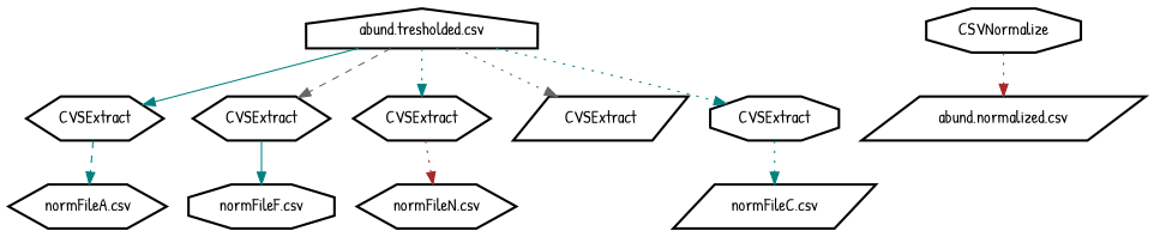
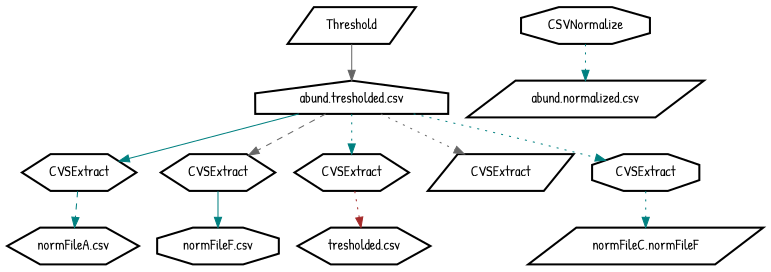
  digraph {
    fontname="Patrick Hand"
    node [fontname="Patrick Hand" shape=hexagon style=bold]
    edge [color=teal fontname="Patrick Hand" style=dotted]
    n1 [label=CVSExtract]
    "normFileA.csv"
    n3 [label=CVSExtract]
    "normFileF.csv" [shape=octagon]
    n5 [label=CVSExtract]
-   "normFileN.csv"
+   "normFileN.csv" [label="tresholded.csv"]
    n7 [label=CVSExtract shape=parallelogram]
    n8 [label=CVSExtract shape=octagon]
-   "normFileC.csv" [shape=parallelogram]
+   "normFileC.csv" [shape=parallelogram label="normFileC.normFileF"]
    CSVNormalize [shape=octagon]
    "abund.normalized.csv" [shape=parallelogram]
+   Threshold [shape=parallelogram]
    "abund.tresholded.csv" [shape=house]
    n1 -> "normFileA.csv" [style=dashed]
    n3 -> "normFileF.csv" [style=solid]
    n5 -> "normFileN.csv" [color=brown]
    n8 -> "normFileC.csv"
-   CSVNormalize -> "abund.normalized.csv" [color=brown]
+   CSVNormalize -> "abund.normalized.csv"
+   Threshold -> "abund.tresholded.csv" [color=gray40 style=solid]
    "abund.tresholded.csv" -> n1 [style=solid]
    "abund.tresholded.csv" -> n3 [color=gray40 style=dashed]
    "abund.tresholded.csv" -> n5
    "abund.tresholded.csv" -> n7 [color=gray40]
    "abund.tresholded.csv" -> n8
  }
